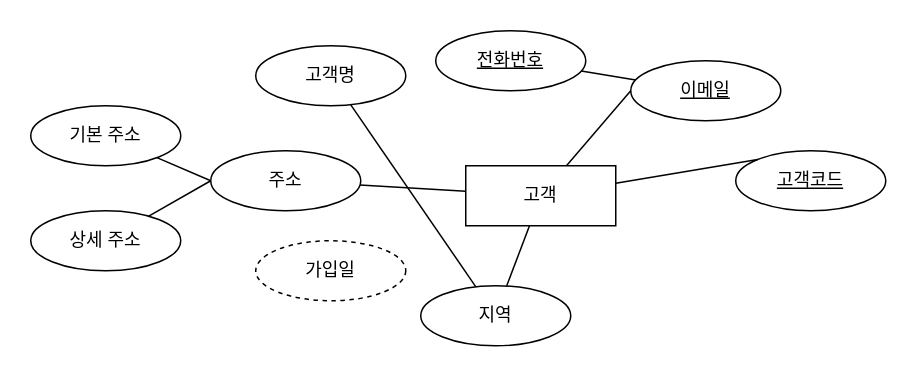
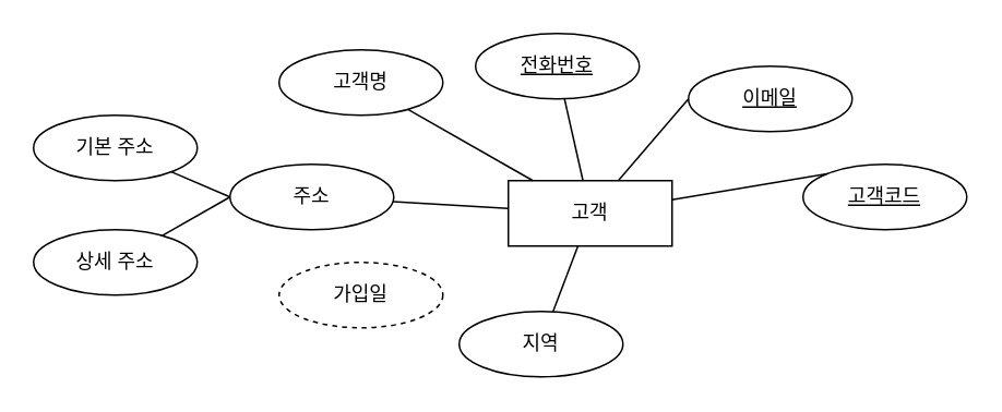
  <mxCell id="0" />
  <mxCell id="1" parent="0" />
  <mxCell id="2" value="고객" style="whiteSpace=wrap;html=1;align=center;" vertex="1" parent="1"><mxGeometry x="310" y="110" width="100" height="40" as="geometry" /></mxCell>
  <mxCell id="3" value="고객명" style="ellipse;whiteSpace=wrap;html=1;align=center;" vertex="1" parent="1"><mxGeometry x="170" y="30" width="100" height="40" as="geometry" /></mxCell>
- <mxCell id="4" value="" style="endArrow=none;html=1;rounded=0;" edge="1" parent="1" source="3" target="18"><mxGeometry relative="1" as="geometry"><mxPoint x="280" y="130" as="sourcePoint" /><mxPoint x="440" y="130" as="targetPoint" /></mxGeometry></mxCell>
+ <mxCell id="4" value="" style="endArrow=none;html=1;rounded=0;" edge="1" parent="1" source="3" target="2"><mxGeometry relative="1" as="geometry"><mxPoint x="280" y="130" as="sourcePoint" /><mxPoint x="440" y="130" as="targetPoint" /></mxGeometry></mxCell>
  <mxCell id="5" value="전화번호" style="ellipse;whiteSpace=wrap;html=1;align=center;fontStyle=4;" vertex="1" parent="1"><mxGeometry x="290" y="20" width="100" height="40" as="geometry" /></mxCell>
- <mxCell id="6" value="" style="endArrow=none;html=1;rounded=0;" edge="1" parent="1" source="5" target="7"><mxGeometry relative="1" as="geometry"><mxPoint x="333" y="89" as="sourcePoint" /><mxPoint x="356" y="120" as="targetPoint" /></mxGeometry></mxCell>
+ <mxCell id="6" value="" style="endArrow=none;html=1;rounded=0;" edge="1" parent="1" source="5" target="2"><mxGeometry relative="1" as="geometry"><mxPoint x="333" y="89" as="sourcePoint" /><mxPoint x="356" y="120" as="targetPoint" /></mxGeometry></mxCell>
  <mxCell id="7" value="이메일" style="ellipse;whiteSpace=wrap;html=1;align=center;fontStyle=4;" vertex="1" parent="1"><mxGeometry x="420" y="40" width="100" height="40" as="geometry" /></mxCell>
  <mxCell id="8" value="고객코드" style="ellipse;whiteSpace=wrap;html=1;align=center;fontStyle=4;" vertex="1" parent="1"><mxGeometry x="490" y="100" width="100" height="40" as="geometry" /></mxCell>
  <mxCell id="9" value="" style="endArrow=none;html=1;rounded=0;exitX=0;exitY=0.5;exitDx=0;exitDy=0;" edge="1" parent="1" source="7" target="2"><mxGeometry relative="1" as="geometry"><mxPoint x="333" y="89" as="sourcePoint" /><mxPoint x="356" y="120" as="targetPoint" /></mxGeometry></mxCell>
  <mxCell id="10" value="" style="endArrow=none;html=1;rounded=0;exitX=0;exitY=0;exitDx=0;exitDy=0;" edge="1" parent="1" source="8" target="2"><mxGeometry relative="1" as="geometry"><mxPoint x="460" y="130" as="sourcePoint" /><mxPoint x="420" y="134" as="targetPoint" /></mxGeometry></mxCell>
  <mxCell id="11" value="주소" style="ellipse;whiteSpace=wrap;html=1;align=center;" vertex="1" parent="1"><mxGeometry x="140" y="100" width="100" height="40" as="geometry" /></mxCell>
  <mxCell id="12" value="" style="endArrow=none;html=1;rounded=0;" edge="1" parent="1" source="11" target="2"><mxGeometry relative="1" as="geometry"><mxPoint x="333" y="89" as="sourcePoint" /><mxPoint x="356" y="120" as="targetPoint" /></mxGeometry></mxCell>
  <mxCell id="13" value="기본 주소" style="ellipse;whiteSpace=wrap;html=1;align=center;" vertex="1" parent="1"><mxGeometry x="20" y="70" width="100" height="40" as="geometry" /></mxCell>
  <mxCell id="14" value="상세 주소" style="ellipse;whiteSpace=wrap;html=1;align=center;" vertex="1" parent="1"><mxGeometry x="20" y="140" width="100" height="40" as="geometry" /></mxCell>
  <mxCell id="15" value="" style="endArrow=none;html=1;rounded=0;" edge="1" parent="1" source="13"><mxGeometry relative="1" as="geometry"><mxPoint x="249" y="133" as="sourcePoint" /><mxPoint x="140" y="120" as="targetPoint" /></mxGeometry></mxCell>
  <mxCell id="16" value="" style="endArrow=none;html=1;rounded=0;entryX=0;entryY=0.5;entryDx=0;entryDy=0;" edge="1" parent="1" source="14" target="11"><mxGeometry relative="1" as="geometry"><mxPoint x="123" y="111" as="sourcePoint" /><mxPoint x="158" y="119" as="targetPoint" /></mxGeometry></mxCell>
  <mxCell id="17" value="가입일" style="ellipse;whiteSpace=wrap;html=1;align=center;dashed=1;" vertex="1" parent="1"><mxGeometry x="170" y="160" width="100" height="40" as="geometry" /></mxCell>
  <mxCell id="18" value="지역" style="ellipse;whiteSpace=wrap;html=1;align=center;" vertex="1" parent="1"><mxGeometry x="280" y="190" width="100" height="40" as="geometry" /></mxCell>
  <mxCell id="19" value="" style="endArrow=none;html=1;rounded=0;" edge="1" parent="1" source="18" target="2"><mxGeometry relative="1" as="geometry"><mxPoint x="267" y="177" as="sourcePoint" /><mxPoint x="320" y="158" as="targetPoint" /></mxGeometry></mxCell>
